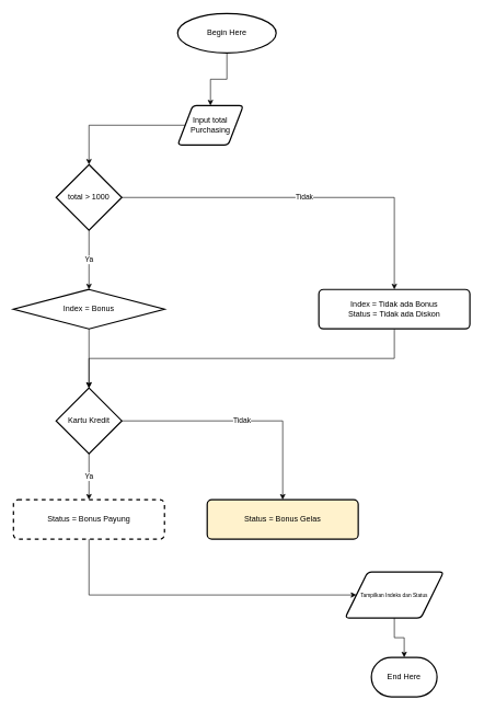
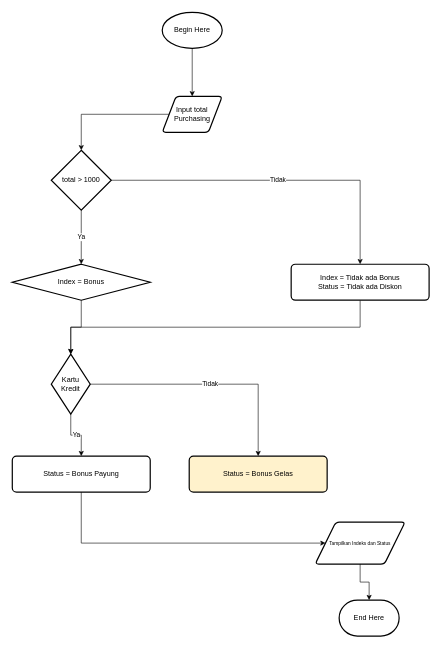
  <mxCell id="0" />
  <mxCell id="1" parent="0" />
  <mxCell id="2" style="edgeStyle=orthogonalEdgeStyle;rounded=0;orthogonalLoop=1;jettySize=auto;html=1;exitX=0.5;exitY=1;exitDx=0;exitDy=0;exitPerimeter=0;entryX=0.5;entryY=0;entryDx=0;entryDy=0;" edge="1" parent="1" source="3" target="4"><mxGeometry relative="1" as="geometry" /></mxCell>
- <mxCell id="3" value="Begin Here" style="strokeWidth=2;html=1;shape=mxgraph.flowchart.start_1;whiteSpace=wrap;" vertex="1" parent="1"><mxGeometry x="270" y="20" width="150" height="60" as="geometry" /></mxCell>
+ <mxCell id="3" value="Begin Here" style="strokeWidth=2;html=1;shape=mxgraph.flowchart.start_1;whiteSpace=wrap;" vertex="1" parent="1"><mxGeometry x="270" y="20" width="100" height="60" as="geometry" /></mxCell>
  <mxCell id="4" value="Input total Purchasing" style="shape=parallelogram;html=1;strokeWidth=2;perimeter=parallelogramPerimeter;whiteSpace=wrap;rounded=1;arcSize=12;size=0.23;" vertex="1" parent="1"><mxGeometry x="270" y="160" width="100" height="60" as="geometry" /></mxCell>
  <mxCell id="5" value="Ya" style="edgeStyle=orthogonalEdgeStyle;rounded=0;orthogonalLoop=1;jettySize=auto;html=1;exitX=0.5;exitY=1;exitDx=0;exitDy=0;exitPerimeter=0;entryX=0.5;entryY=0;entryDx=0;entryDy=0;" edge="1" parent="1" source="7" target="9"><mxGeometry relative="1" as="geometry" /></mxCell>
  <mxCell id="6" value="Tidak" style="edgeStyle=orthogonalEdgeStyle;rounded=0;orthogonalLoop=1;jettySize=auto;html=1;exitX=1;exitY=0.5;exitDx=0;exitDy=0;exitPerimeter=0;entryX=0.5;entryY=0;entryDx=0;entryDy=0;" edge="1" parent="1" source="7" target="11"><mxGeometry relative="1" as="geometry" /></mxCell>
  <mxCell id="7" value="total &amp;gt; 1000" style="strokeWidth=2;html=1;shape=mxgraph.flowchart.decision;whiteSpace=wrap;" vertex="1" parent="1"><mxGeometry x="85" y="250" width="100" height="100" as="geometry" /></mxCell>
  <mxCell id="8" style="edgeStyle=orthogonalEdgeStyle;rounded=0;orthogonalLoop=1;jettySize=auto;html=1;exitX=0;exitY=0.5;exitDx=0;exitDy=0;entryX=0.5;entryY=0;entryDx=0;entryDy=0;entryPerimeter=0;" edge="1" parent="1" source="4" target="7"><mxGeometry relative="1" as="geometry" /></mxCell>
  <mxCell id="9" value="Index = Bonus" style="rhombus;whiteSpace=wrap;html=1;absoluteArcSize=1;arcSize=14;strokeWidth=2;" vertex="1" parent="1"><mxGeometry x="20" y="440" width="230" height="60" as="geometry" /></mxCell>
  <mxCell id="10" style="edgeStyle=orthogonalEdgeStyle;rounded=0;orthogonalLoop=1;jettySize=auto;html=1;exitX=0.5;exitY=1;exitDx=0;exitDy=0;" edge="1" parent="1" source="11" target="14"><mxGeometry relative="1" as="geometry" /></mxCell>
  <mxCell id="11" value="Index = Tidak ada Bonus&lt;div&gt;Status = Tidak ada Diskon&lt;/div&gt;" style="rounded=1;whiteSpace=wrap;html=1;absoluteArcSize=1;arcSize=14;strokeWidth=2;" vertex="1" parent="1"><mxGeometry x="485" y="440" width="230" height="60" as="geometry" /></mxCell>
  <mxCell id="12" value="Tidak" style="edgeStyle=orthogonalEdgeStyle;rounded=0;orthogonalLoop=1;jettySize=auto;html=1;exitX=1;exitY=0.5;exitDx=0;exitDy=0;exitPerimeter=0;" edge="1" parent="1" source="14" target="18"><mxGeometry relative="1" as="geometry" /></mxCell>
  <mxCell id="13" value="Ya" style="edgeStyle=orthogonalEdgeStyle;rounded=0;orthogonalLoop=1;jettySize=auto;html=1;exitX=0.5;exitY=1;exitDx=0;exitDy=0;exitPerimeter=0;entryX=0.5;entryY=0;entryDx=0;entryDy=0;" edge="1" parent="1" source="14" target="17"><mxGeometry relative="1" as="geometry" /></mxCell>
- <mxCell id="14" value="Kartu Kredit" style="strokeWidth=2;html=1;shape=mxgraph.flowchart.decision;whiteSpace=wrap;" vertex="1" parent="1"><mxGeometry x="85" y="590" width="100" height="100" as="geometry" /></mxCell>
+ <mxCell id="14" value="Kartu Kredit" style="strokeWidth=2;html=1;shape=mxgraph.flowchart.decision;whiteSpace=wrap;" vertex="1" parent="1"><mxGeometry x="85" y="590" width="65" height="100" as="geometry" /></mxCell>
  <mxCell id="15" style="edgeStyle=orthogonalEdgeStyle;rounded=0;orthogonalLoop=1;jettySize=auto;html=1;exitX=0.5;exitY=1;exitDx=0;exitDy=0;entryX=0.5;entryY=0;entryDx=0;entryDy=0;entryPerimeter=0;" edge="1" parent="1" source="9" target="14"><mxGeometry relative="1" as="geometry" /></mxCell>
  <mxCell id="16" style="edgeStyle=orthogonalEdgeStyle;rounded=0;orthogonalLoop=1;jettySize=auto;html=1;exitX=0.5;exitY=1;exitDx=0;exitDy=0;entryX=0;entryY=0.5;entryDx=0;entryDy=0;" edge="1" parent="1" source="17" target="19"><mxGeometry relative="1" as="geometry"><Array as="points"><mxPoint x="135" y="905" /></Array></mxGeometry></mxCell>
- <mxCell id="17" value="Status = Bonus Payung" style="rounded=1;whiteSpace=wrap;html=1;absoluteArcSize=1;arcSize=14;strokeWidth=2;dashed=1;" vertex="1" parent="1"><mxGeometry x="20" y="760" width="230" height="60" as="geometry" /></mxCell>
+ <mxCell id="17" value="Status = Bonus Payung" style="rounded=1;whiteSpace=wrap;html=1;absoluteArcSize=1;arcSize=14;strokeWidth=2;" vertex="1" parent="1"><mxGeometry x="20" y="760" width="230" height="60" as="geometry" /></mxCell>
  <mxCell id="18" value="Status = Bonus Gelas" style="rounded=1;whiteSpace=wrap;html=1;absoluteArcSize=1;arcSize=14;strokeWidth=2;fillColor=#fff2cc;" vertex="1" parent="1"><mxGeometry x="315" y="760" width="230" height="60" as="geometry" /></mxCell>
  <mxCell id="19" value="&lt;font style=&quot;font-size: 8px;&quot;&gt;Tampilkan Indeks dan Status&lt;/font&gt;" style="shape=parallelogram;html=1;strokeWidth=2;perimeter=parallelogramPerimeter;whiteSpace=wrap;rounded=1;arcSize=12;size=0.23;" vertex="1" parent="1"><mxGeometry x="525" y="870" width="150" height="70" as="geometry" /></mxCell>
  <mxCell id="20" value="End Here" style="strokeWidth=2;html=1;shape=mxgraph.flowchart.terminator;whiteSpace=wrap;" vertex="1" parent="1"><mxGeometry x="565" y="1000" width="100" height="60" as="geometry" /></mxCell>
  <mxCell id="21" style="edgeStyle=orthogonalEdgeStyle;rounded=0;orthogonalLoop=1;jettySize=auto;html=1;exitX=0.5;exitY=1;exitDx=0;exitDy=0;entryX=0.5;entryY=0;entryDx=0;entryDy=0;entryPerimeter=0;" edge="1" parent="1" source="19" target="20"><mxGeometry relative="1" as="geometry" /></mxCell>
